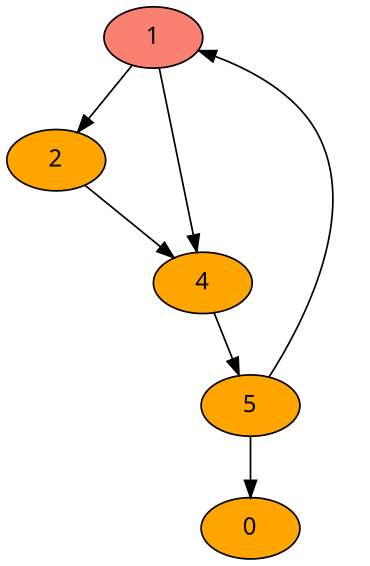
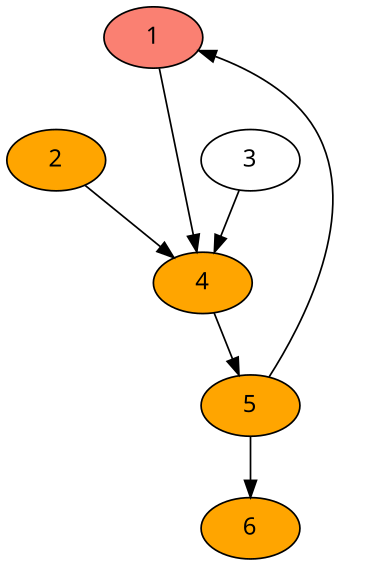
  digraph {
    fontname="Noto Sans"
    node [fillcolor=orange fixedsize=true fontname="Noto Sans" shape=ellipse style=filled]
    edge [fontname="Noto Sans"]
    1 [fillcolor=salmon height=0.5 width=0.8]
    2 [height=0.5 width=0.8]
    4 [height=0.5 width=0.8]
    5 [height=0.5 width=0.8]
-   6 [height=0.5 width=0.8 label=0]
-   1 -> 2
+   3 [fillcolor=white height=0.5 width=0.8]
+   6 [height=0.5 width=0.8]
    1 -> 4
    2 -> 4
    4 -> 5
    5 -> 1
    5 -> 6
+   3 -> 4
  }
